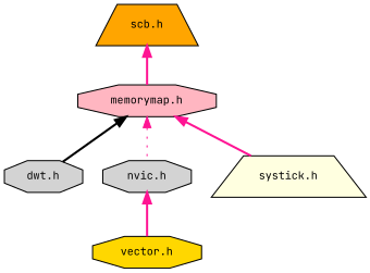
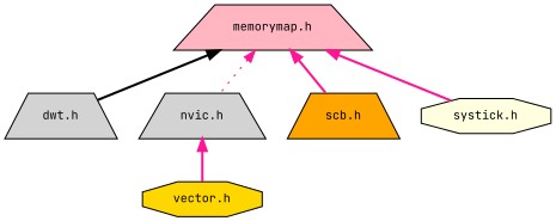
  digraph {
    fontname="JetBrains Mono"
    node [color=black fillcolor=lightgrey fontname="JetBrains Mono" fontsize=10 shape=octagon style=filled]
    edge [color=deeppink dir=back fontname="JetBrains Mono" fontsize=10 labelfontname=Helvetica labelfontsize=10 style=bold]
-   n1 [fillcolor=lightpink fontcolor=black height=0.2 label="memorymap.h" width=0.4]
-   n2 [height=0.2 label="dwt.h" width=0.4]
-   n3 [height=0.2 label="nvic.h" width=0.4]
+   n1 [fillcolor=lightpink fontcolor=black height=0.2 label="memorymap.h" shape=trapezium width=0.4]
+   n2 [height=0.2 label="dwt.h" shape=trapezium width=0.4]
+   n3 [height=0.2 label="nvic.h" shape=trapezium width=0.4]
    n4 [fillcolor=orange height=0.2 label="scb.h" shape=trapezium width=0.4]
-   n5 [fillcolor=lightyellow height=0.2 label="systick.h" shape=trapezium width=0.4]
+   n5 [fillcolor=lightyellow height=0.2 label="systick.h" width=0.4]
    n6 [fillcolor=gold height=0.2 label="vector.h" width=0.4]
    n1 -> n2 [color=black]
    n1 -> n3 [style=dotted]
-   n4 -> n1
+   n1 -> n4
    n1 -> n5
    n3 -> n6
  }
